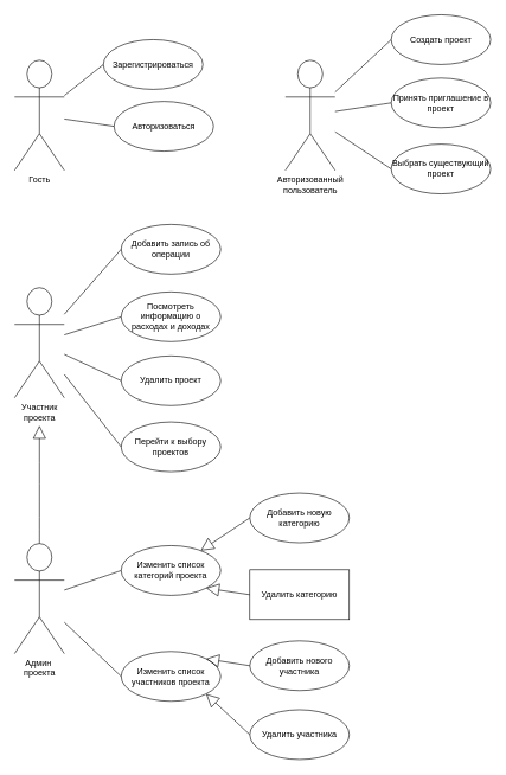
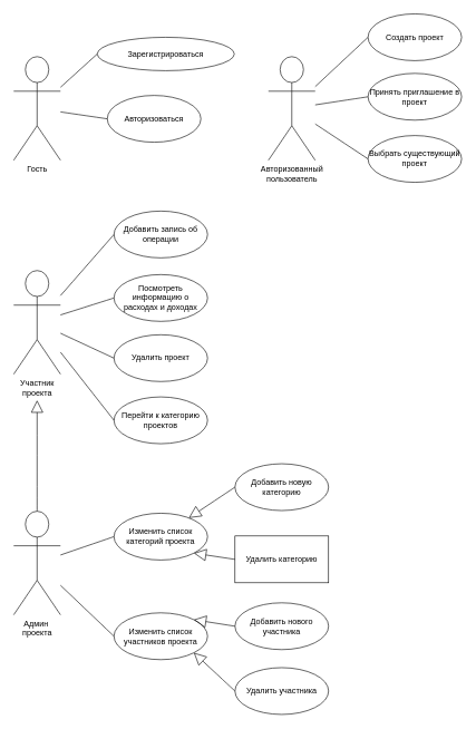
  <mxCell id="0" />
  <mxCell id="1" parent="0" />
  <mxCell id="2" value="Гость" style="shape=umlActor;verticalLabelPosition=bottom;verticalAlign=top;html=1;outlineConnect=0;" vertex="1" parent="1"><mxGeometry x="20" y="84" width="70" height="155" as="geometry" /></mxCell>
  <mxCell id="3" value="Авторизованный&lt;div&gt;пользователь&lt;/div&gt;" style="shape=umlActor;verticalLabelPosition=bottom;verticalAlign=top;html=1;outlineConnect=0;" vertex="1" parent="1"><mxGeometry x="401" y="84" width="70" height="155" as="geometry" /></mxCell>
  <mxCell id="4" value="Админ&amp;nbsp;&lt;div&gt;проекта&lt;/div&gt;" style="shape=umlActor;verticalLabelPosition=bottom;verticalAlign=top;html=1;outlineConnect=0;" vertex="1" parent="1"><mxGeometry x="20" y="764" width="70" height="155" as="geometry" /></mxCell>
  <mxCell id="5" value="Участник&lt;div&gt;проекта&lt;/div&gt;" style="shape=umlActor;verticalLabelPosition=bottom;verticalAlign=top;html=1;outlineConnect=0;" vertex="1" parent="1"><mxGeometry x="20" y="404" width="70" height="155" as="geometry" /></mxCell>
  <mxCell id="6" value="" style="endArrow=block;endSize=16;endFill=0;html=1;rounded=0;fontSize=12;curved=1;exitX=0.5;exitY=0;exitDx=0;exitDy=0;exitPerimeter=0;" edge="1" parent="1" source="4"><mxGeometry width="160" relative="1" as="geometry"><mxPoint x="60" y="1058" as="sourcePoint" /><mxPoint x="55" y="598" as="targetPoint" /></mxGeometry></mxCell>
  <mxCell id="7" value="Изменить список участников проекта" style="ellipse;whiteSpace=wrap;html=1;" vertex="1" parent="1"><mxGeometry x="170" y="916" width="140" height="70" as="geometry" /></mxCell>
  <mxCell id="8" value="Выбрать существующий проект" style="ellipse;whiteSpace=wrap;html=1;" vertex="1" parent="1"><mxGeometry x="550" y="202" width="140" height="70" as="geometry" /></mxCell>
  <mxCell id="9" value="Принять приглашение в проект" style="ellipse;whiteSpace=wrap;html=1;" vertex="1" parent="1"><mxGeometry x="550" y="109" width="140" height="70" as="geometry" /></mxCell>
  <mxCell id="10" value="Создать проект" style="ellipse;whiteSpace=wrap;html=1;" vertex="1" parent="1"><mxGeometry x="550" y="20" width="140" height="70" as="geometry" /></mxCell>
  <mxCell id="11" value="Авторизоваться" style="ellipse;whiteSpace=wrap;html=1;" vertex="1" parent="1"><mxGeometry x="160" y="142" width="140" height="70" as="geometry" /></mxCell>
  <mxCell id="12" value="Изменить список категорий проекта" style="ellipse;whiteSpace=wrap;html=1;" vertex="1" parent="1"><mxGeometry x="170" y="767" width="140" height="70" as="geometry" /></mxCell>
- <mxCell id="13" value="Зарегистрироваться" style="ellipse;whiteSpace=wrap;html=1;" vertex="1" parent="1"><mxGeometry x="145" y="55" width="140" height="70" as="geometry" /></mxCell>
- <mxCell id="14" value="Перейти к выбору проектов" style="ellipse;whiteSpace=wrap;html=1;" vertex="1" parent="1"><mxGeometry x="170" y="593" width="140" height="70" as="geometry" /></mxCell>
+ <mxCell id="13" value="Зарегистрироваться" style="ellipse;whiteSpace=wrap;html=1;" vertex="1" parent="1"><mxGeometry x="145" y="55" width="205" height="50" as="geometry" /></mxCell>
+ <mxCell id="14" value="Перейти к категорию проектов" style="ellipse;whiteSpace=wrap;html=1;" vertex="1" parent="1"><mxGeometry x="170" y="593" width="140" height="70" as="geometry" /></mxCell>
  <mxCell id="15" value="Удалить проект" style="ellipse;whiteSpace=wrap;html=1;" vertex="1" parent="1"><mxGeometry x="170" y="500" width="140" height="70" as="geometry" /></mxCell>
  <mxCell id="16" value="Посмотреть информацию о расходах и доходах" style="ellipse;whiteSpace=wrap;html=1;" vertex="1" parent="1"><mxGeometry x="170" y="410" width="140" height="70" as="geometry" /></mxCell>
  <mxCell id="17" value="Добавить запись об операции" style="ellipse;whiteSpace=wrap;html=1;" vertex="1" parent="1"><mxGeometry x="170" y="315" width="140" height="70" as="geometry" /></mxCell>
  <mxCell id="18" value="" style="endArrow=none;html=1;rounded=0;fontSize=12;startSize=8;endSize=8;curved=1;entryX=0;entryY=0.5;entryDx=0;entryDy=0;" edge="1" parent="1" source="2" target="13"><mxGeometry width="50" height="50" relative="1" as="geometry"><mxPoint x="387" y="264" as="sourcePoint" /><mxPoint x="437" y="214" as="targetPoint" /></mxGeometry></mxCell>
  <mxCell id="19" value="" style="endArrow=none;html=1;rounded=0;fontSize=12;startSize=8;endSize=8;curved=1;entryX=0;entryY=0.5;entryDx=0;entryDy=0;" edge="1" parent="1" source="2" target="11"><mxGeometry width="50" height="50" relative="1" as="geometry"><mxPoint x="387" y="264" as="sourcePoint" /><mxPoint x="261" y="177" as="targetPoint" /></mxGeometry></mxCell>
  <mxCell id="20" value="" style="endArrow=none;html=1;rounded=0;fontSize=12;startSize=8;endSize=8;curved=1;exitX=0;exitY=0.5;exitDx=0;exitDy=0;" edge="1" parent="1" source="10" target="3"><mxGeometry width="50" height="50" relative="1" as="geometry"><mxPoint x="397" y="274" as="sourcePoint" /><mxPoint x="447" y="224" as="targetPoint" /></mxGeometry></mxCell>
  <mxCell id="21" value="" style="endArrow=none;html=1;rounded=0;fontSize=12;startSize=8;endSize=8;curved=1;exitX=0;exitY=0.5;exitDx=0;exitDy=0;" edge="1" parent="1" source="9" target="3"><mxGeometry width="50" height="50" relative="1" as="geometry"><mxPoint x="407" y="284" as="sourcePoint" /><mxPoint x="457" y="234" as="targetPoint" /></mxGeometry></mxCell>
  <mxCell id="22" value="" style="endArrow=none;html=1;rounded=0;fontSize=12;startSize=8;endSize=8;curved=1;entryX=0;entryY=0.5;entryDx=0;entryDy=0;" edge="1" parent="1" source="3" target="8"><mxGeometry width="50" height="50" relative="1" as="geometry"><mxPoint x="417" y="294" as="sourcePoint" /><mxPoint x="467" y="244" as="targetPoint" /></mxGeometry></mxCell>
  <mxCell id="23" value="" style="endArrow=none;html=1;rounded=0;fontSize=12;startSize=8;endSize=8;curved=1;exitX=0;exitY=0.5;exitDx=0;exitDy=0;" edge="1" parent="1" source="17" target="5"><mxGeometry width="50" height="50" relative="1" as="geometry"><mxPoint x="427" y="304" as="sourcePoint" /><mxPoint x="477" y="254" as="targetPoint" /></mxGeometry></mxCell>
  <mxCell id="24" value="" style="endArrow=none;html=1;rounded=0;fontSize=12;startSize=8;endSize=8;curved=1;exitX=0;exitY=0.5;exitDx=0;exitDy=0;" edge="1" parent="1" source="16" target="5"><mxGeometry width="50" height="50" relative="1" as="geometry"><mxPoint x="437" y="314" as="sourcePoint" /><mxPoint x="487" y="264" as="targetPoint" /></mxGeometry></mxCell>
  <mxCell id="25" value="" style="endArrow=none;html=1;rounded=0;fontSize=12;startSize=8;endSize=8;curved=1;entryX=0;entryY=0.5;entryDx=0;entryDy=0;" edge="1" parent="1" source="5" target="15"><mxGeometry width="50" height="50" relative="1" as="geometry"><mxPoint x="447" y="324" as="sourcePoint" /><mxPoint x="497" y="274" as="targetPoint" /></mxGeometry></mxCell>
  <mxCell id="26" value="" style="endArrow=none;html=1;rounded=0;fontSize=12;startSize=8;endSize=8;curved=1;exitX=0;exitY=0.5;exitDx=0;exitDy=0;" edge="1" parent="1" source="14" target="5"><mxGeometry width="50" height="50" relative="1" as="geometry"><mxPoint x="457" y="334" as="sourcePoint" /><mxPoint x="507" y="284" as="targetPoint" /></mxGeometry></mxCell>
  <mxCell id="27" value="" style="endArrow=none;html=1;rounded=0;fontSize=12;startSize=8;endSize=8;curved=1;exitX=0;exitY=0.5;exitDx=0;exitDy=0;" edge="1" parent="1" source="12" target="4"><mxGeometry width="50" height="50" relative="1" as="geometry"><mxPoint x="389" y="1160" as="sourcePoint" /><mxPoint x="439" y="1110" as="targetPoint" /></mxGeometry></mxCell>
  <mxCell id="28" value="" style="endArrow=none;html=1;rounded=0;fontSize=12;startSize=8;endSize=8;curved=1;exitX=0;exitY=0.5;exitDx=0;exitDy=0;" edge="1" parent="1" source="7" target="4"><mxGeometry width="50" height="50" relative="1" as="geometry"><mxPoint x="389" y="1160" as="sourcePoint" /><mxPoint x="439" y="1110" as="targetPoint" /></mxGeometry></mxCell>
  <mxCell id="29" value="Добавить нового участника" style="ellipse;whiteSpace=wrap;html=1;" vertex="1" parent="1"><mxGeometry x="351" y="901" width="140" height="70" as="geometry" /></mxCell>
  <mxCell id="30" value="Удалить участника" style="ellipse;whiteSpace=wrap;html=1;" vertex="1" parent="1"><mxGeometry x="351" y="998" width="140" height="70" as="geometry" /></mxCell>
  <mxCell id="31" value="Удалить категорию" style="whiteSpace=wrap;html=1;rounded=0;" vertex="1" parent="1"><mxGeometry x="351" y="801" width="140" height="70" as="geometry" /></mxCell>
  <mxCell id="32" value="Добавить новую категорию" style="ellipse;whiteSpace=wrap;html=1;" vertex="1" parent="1"><mxGeometry x="351" y="693" width="140" height="70" as="geometry" /></mxCell>
  <mxCell id="33" value="" style="endArrow=block;endSize=16;endFill=0;html=1;rounded=0;fontSize=12;curved=1;exitX=0;exitY=0.5;exitDx=0;exitDy=0;entryX=1;entryY=1;entryDx=0;entryDy=0;" edge="1" parent="1" source="30" target="7"><mxGeometry width="160" relative="1" as="geometry"><mxPoint x="76" y="1162" as="sourcePoint" /><mxPoint x="74" y="927" as="targetPoint" /></mxGeometry></mxCell>
  <mxCell id="34" value="" style="endArrow=block;endSize=16;endFill=0;html=1;rounded=0;fontSize=12;curved=1;exitX=0;exitY=0.5;exitDx=0;exitDy=0;entryX=1;entryY=0;entryDx=0;entryDy=0;" edge="1" parent="1" source="29" target="7"><mxGeometry width="160" relative="1" as="geometry"><mxPoint x="86" y="1172" as="sourcePoint" /><mxPoint x="84" y="937" as="targetPoint" /></mxGeometry></mxCell>
  <mxCell id="35" value="" style="endArrow=block;endSize=16;endFill=0;html=1;rounded=0;fontSize=12;curved=1;exitX=0;exitY=0.5;exitDx=0;exitDy=0;entryX=1;entryY=1;entryDx=0;entryDy=0;" edge="1" parent="1" source="31" target="12"><mxGeometry width="160" relative="1" as="geometry"><mxPoint x="96" y="1182" as="sourcePoint" /><mxPoint x="94" y="947" as="targetPoint" /></mxGeometry></mxCell>
  <mxCell id="36" value="" style="endArrow=block;endSize=16;endFill=0;html=1;rounded=0;fontSize=12;curved=1;exitX=0;exitY=0.5;exitDx=0;exitDy=0;" edge="1" parent="1" source="32" target="12"><mxGeometry width="160" relative="1" as="geometry"><mxPoint x="106" y="1192" as="sourcePoint" /><mxPoint x="104" y="957" as="targetPoint" /></mxGeometry></mxCell>
